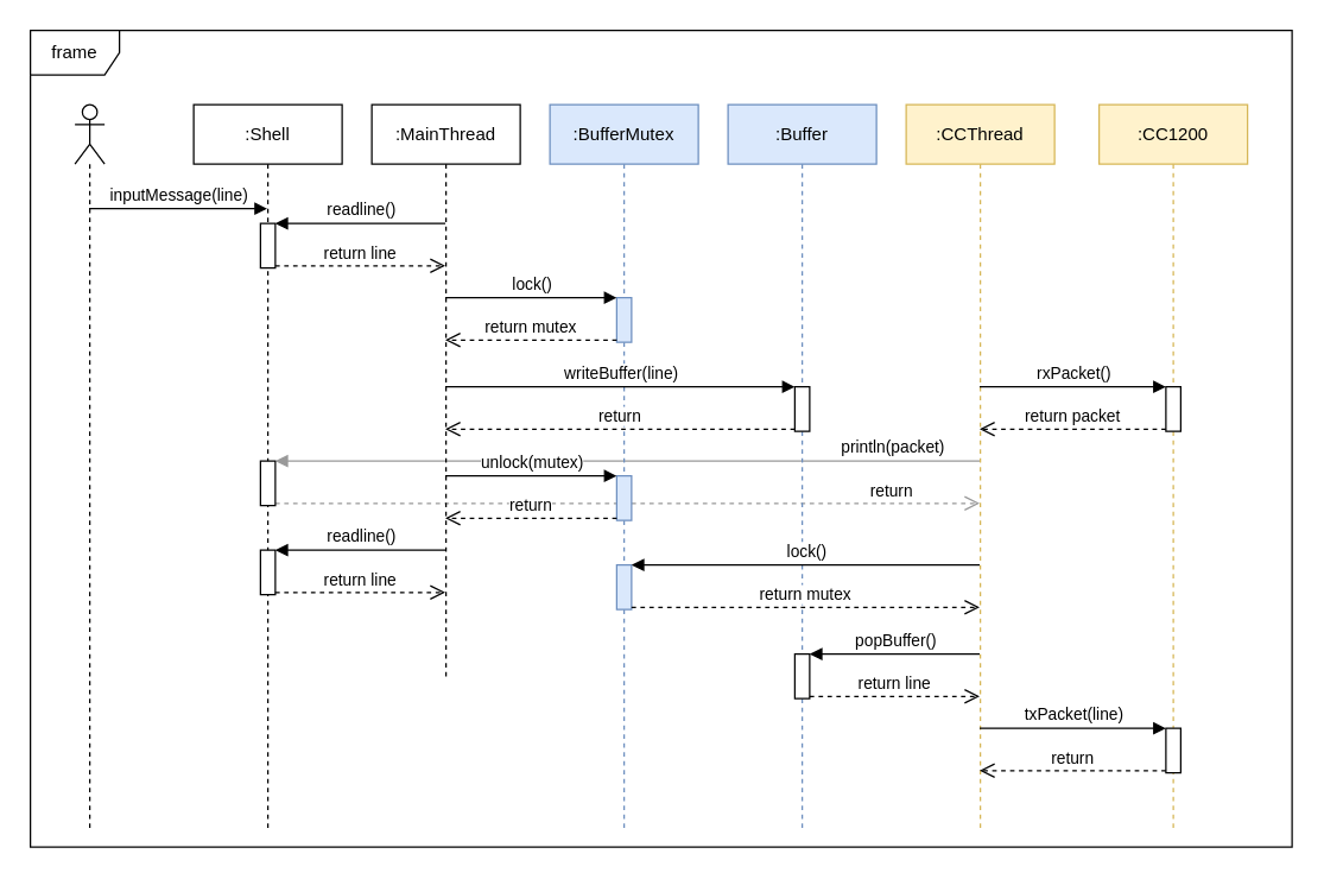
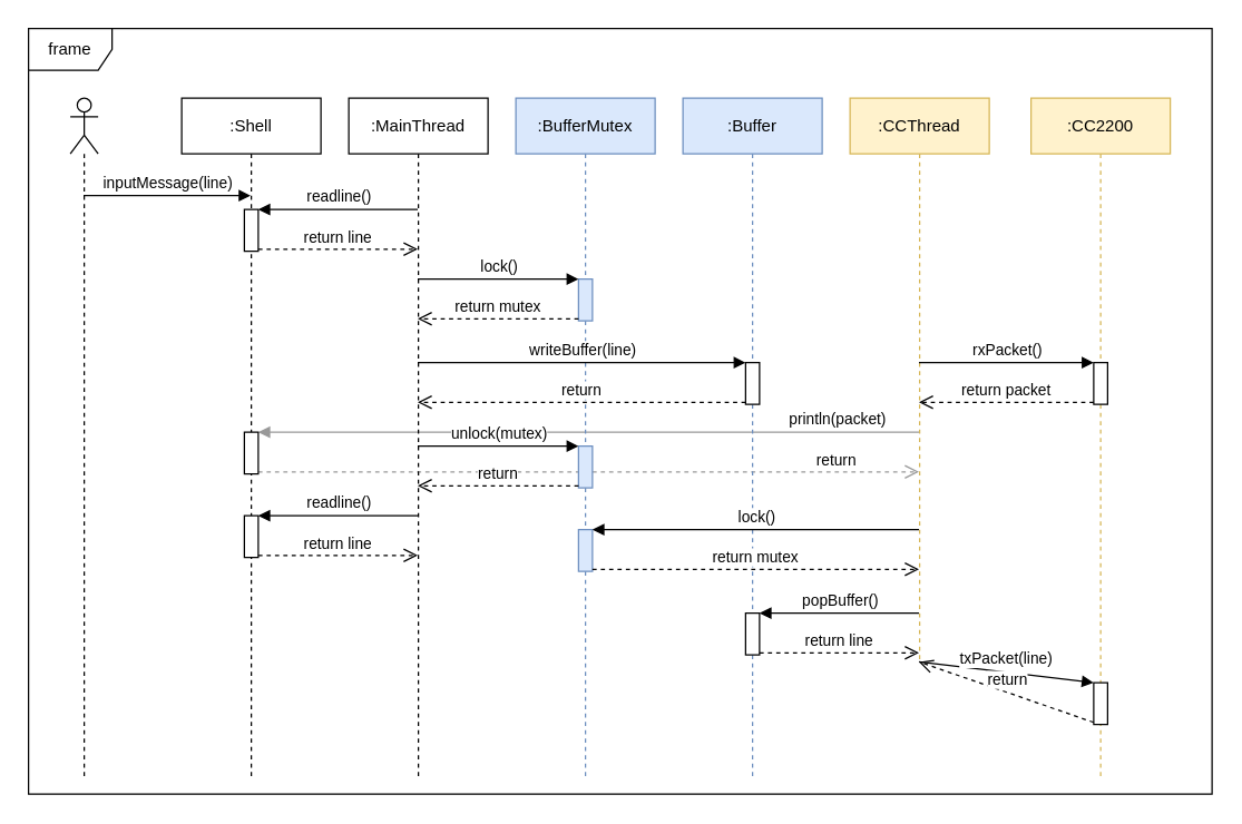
  <mxCell id="0" />
  <mxCell id="1" parent="0" />
  <mxCell id="2" value="frame" style="shape=umlFrame;whiteSpace=wrap;html=1;" vertex="1" parent="1"><mxGeometry x="20" y="20" width="850" height="550" as="geometry" /></mxCell>
  <mxCell id="3" value="println(packet)" style="html=1;verticalAlign=bottom;endArrow=block;entryX=1;entryY=0;strokeColor=#999999;" edge="1" target="34" parent="1" source="23"><mxGeometry x="-0.749" relative="1" as="geometry"><mxPoint x="660" y="185" as="sourcePoint" /><mxPoint x="1" as="offset" /></mxGeometry></mxCell>
  <mxCell id="4" value="return" style="html=1;verticalAlign=bottom;endArrow=open;dashed=1;endSize=8;exitX=1;exitY=0.95;strokeColor=#999999;" edge="1" source="34" parent="1" target="23"><mxGeometry x="0.749" relative="1" as="geometry"><mxPoint x="660" y="242" as="targetPoint" /><mxPoint as="offset" /></mxGeometry></mxCell>
  <mxCell id="5" value="" style="shape=umlLifeline;participant=umlActor;perimeter=lifelinePerimeter;whiteSpace=wrap;html=1;container=1;collapsible=0;recursiveResize=0;verticalAlign=top;spacingTop=36;outlineConnect=0;" vertex="1" parent="1"><mxGeometry x="50" y="70" width="20" height="490" as="geometry" /></mxCell>
  <mxCell id="6" value=":Shell" style="shape=umlLifeline;perimeter=lifelinePerimeter;whiteSpace=wrap;html=1;container=1;collapsible=0;recursiveResize=0;outlineConnect=0;" vertex="1" parent="1"><mxGeometry x="130" y="70" width="100" height="490" as="geometry" /></mxCell>
  <mxCell id="7" value="" style="html=1;points=[];perimeter=orthogonalPerimeter;" vertex="1" parent="6"><mxGeometry x="45" y="300" width="10" height="30" as="geometry" /></mxCell>
- <mxCell id="8" value=":MainThread" style="shape=umlLifeline;perimeter=lifelinePerimeter;whiteSpace=wrap;html=1;container=1;collapsible=0;recursiveResize=0;outlineConnect=0;" vertex="1" parent="1"><mxGeometry x="250" y="70" width="100" height="385" as="geometry" /></mxCell>
+ <mxCell id="8" value=":MainThread" style="shape=umlLifeline;perimeter=lifelinePerimeter;whiteSpace=wrap;html=1;container=1;collapsible=0;recursiveResize=0;outlineConnect=0;" vertex="1" parent="1"><mxGeometry x="250" y="70" width="100" height="490" as="geometry" /></mxCell>
  <mxCell id="9" value=":BufferMutex" style="shape=umlLifeline;perimeter=lifelinePerimeter;whiteSpace=wrap;html=1;container=1;collapsible=0;recursiveResize=0;outlineConnect=0;fillColor=#dae8fc;strokeColor=#6c8ebf;" vertex="1" parent="1"><mxGeometry x="370" y="70" width="100" height="490" as="geometry" /></mxCell>
  <mxCell id="10" value="inputMessage(line)" style="html=1;verticalAlign=bottom;endArrow=block;" edge="1" parent="1" source="5" target="6"><mxGeometry width="80" relative="1" as="geometry"><mxPoint x="230" y="240" as="sourcePoint" /><mxPoint x="310" y="240" as="targetPoint" /><Array as="points"><mxPoint x="90" y="140" /></Array></mxGeometry></mxCell>
  <mxCell id="11" value="" style="html=1;points=[];perimeter=orthogonalPerimeter;" vertex="1" parent="1"><mxGeometry x="175" y="150" width="10" height="30" as="geometry" /></mxCell>
  <mxCell id="12" value="readline()" style="html=1;verticalAlign=bottom;endArrow=block;entryX=1;entryY=0;" edge="1" target="11" parent="1" source="8"><mxGeometry relative="1" as="geometry"><mxPoint x="310" y="210" as="sourcePoint" /></mxGeometry></mxCell>
  <mxCell id="13" value="return line" style="html=1;verticalAlign=bottom;endArrow=open;dashed=1;endSize=8;exitX=1;exitY=0.95;" edge="1" source="11" parent="1" target="8"><mxGeometry relative="1" as="geometry"><mxPoint x="310" y="267" as="targetPoint" /></mxGeometry></mxCell>
  <mxCell id="14" value="" style="html=1;points=[];perimeter=orthogonalPerimeter;fillColor=#dae8fc;strokeColor=#6c8ebf;" vertex="1" parent="1"><mxGeometry x="415" y="200" width="10" height="30" as="geometry" /></mxCell>
  <mxCell id="15" value="lock()" style="html=1;verticalAlign=bottom;endArrow=block;entryX=0;entryY=0;" edge="1" target="14" parent="1" source="8"><mxGeometry relative="1" as="geometry"><mxPoint x="420" y="230" as="sourcePoint" /></mxGeometry></mxCell>
  <mxCell id="16" value="return mutex" style="html=1;verticalAlign=bottom;endArrow=open;dashed=1;endSize=8;exitX=0;exitY=0.95;" edge="1" source="14" parent="1" target="8"><mxGeometry relative="1" as="geometry"><mxPoint x="420" y="306" as="targetPoint" /></mxGeometry></mxCell>
  <mxCell id="17" value=":Buffer" style="shape=umlLifeline;perimeter=lifelinePerimeter;whiteSpace=wrap;html=1;container=1;collapsible=0;recursiveResize=0;outlineConnect=0;fillColor=#dae8fc;strokeColor=#6c8ebf;" vertex="1" parent="1"><mxGeometry x="490" y="70" width="100" height="490" as="geometry" /></mxCell>
  <mxCell id="18" value="" style="html=1;points=[];perimeter=orthogonalPerimeter;" vertex="1" parent="1"><mxGeometry x="535" y="260" width="10" height="30" as="geometry" /></mxCell>
  <mxCell id="19" value="writeBuffer(line)" style="html=1;verticalAlign=bottom;endArrow=block;entryX=0;entryY=0;" edge="1" target="18" parent="1" source="8"><mxGeometry relative="1" as="geometry"><mxPoint x="309.997" y="263" as="sourcePoint" /></mxGeometry></mxCell>
  <mxCell id="20" value="return" style="html=1;verticalAlign=bottom;endArrow=open;dashed=1;endSize=8;exitX=0;exitY=0.95;" edge="1" source="18" parent="1" target="8"><mxGeometry relative="1" as="geometry"><mxPoint x="309.997" y="339" as="targetPoint" /></mxGeometry></mxCell>
  <mxCell id="21" value="readline()" style="html=1;verticalAlign=bottom;endArrow=block;entryX=1;entryY=0;" edge="1" target="7" parent="1" source="8"><mxGeometry relative="1" as="geometry"><mxPoint x="245" y="300" as="sourcePoint" /></mxGeometry></mxCell>
  <mxCell id="22" value="return line" style="html=1;verticalAlign=bottom;endArrow=open;dashed=1;endSize=8;exitX=1;exitY=0.95;" edge="1" source="7" parent="1" target="8"><mxGeometry relative="1" as="geometry"><mxPoint x="245" y="357" as="targetPoint" /></mxGeometry></mxCell>
- <mxCell id="23" value=":CCThread" style="shape=umlLifeline;perimeter=lifelinePerimeter;whiteSpace=wrap;html=1;container=1;collapsible=0;recursiveResize=0;outlineConnect=0;fillColor=#fff2cc;strokeColor=#d6b656;" vertex="1" parent="1"><mxGeometry x="610" y="70" width="100" height="490" as="geometry" /></mxCell>
- <mxCell id="24" value=":CC1200" style="shape=umlLifeline;perimeter=lifelinePerimeter;whiteSpace=wrap;html=1;container=1;collapsible=0;recursiveResize=0;outlineConnect=0;fillColor=#fff2cc;strokeColor=#d6b656;" vertex="1" parent="1"><mxGeometry x="740" y="70" width="100" height="490" as="geometry" /></mxCell>
+ <mxCell id="23" value=":CCThread" style="shape=umlLifeline;perimeter=lifelinePerimeter;whiteSpace=wrap;html=1;container=1;collapsible=0;recursiveResize=0;outlineConnect=0;fillColor=#fff2cc;strokeColor=#d6b656;" vertex="1" parent="1"><mxGeometry x="610" y="70" width="100" height="405" as="geometry" /></mxCell>
+ <mxCell id="24" value=":CC2200" style="shape=umlLifeline;perimeter=lifelinePerimeter;whiteSpace=wrap;html=1;container=1;collapsible=0;recursiveResize=0;outlineConnect=0;fillColor=#fff2cc;strokeColor=#d6b656;" vertex="1" parent="1"><mxGeometry x="740" y="70" width="100" height="490" as="geometry" /></mxCell>
  <mxCell id="25" value="" style="html=1;points=[];perimeter=orthogonalPerimeter;fillColor=#dae8fc;strokeColor=#6c8ebf;" vertex="1" parent="1"><mxGeometry x="415" y="380" width="10" height="30" as="geometry" /></mxCell>
  <mxCell id="26" value="lock()" style="html=1;verticalAlign=bottom;endArrow=block;entryX=1;entryY=0;" edge="1" target="25" parent="1" source="23"><mxGeometry relative="1" as="geometry"><mxPoint x="485" y="290" as="sourcePoint" /></mxGeometry></mxCell>
  <mxCell id="27" value="return mutex" style="html=1;verticalAlign=bottom;endArrow=open;dashed=1;endSize=8;exitX=1;exitY=0.95;" edge="1" source="25" parent="1" target="23"><mxGeometry relative="1" as="geometry"><mxPoint x="485" y="347" as="targetPoint" /></mxGeometry></mxCell>
  <mxCell id="28" value="" style="html=1;points=[];perimeter=orthogonalPerimeter;fillColor=#dae8fc;strokeColor=#6c8ebf;" vertex="1" parent="1"><mxGeometry x="415" y="320" width="10" height="30" as="geometry" /></mxCell>
  <mxCell id="29" value="unlock(mutex)" style="html=1;verticalAlign=bottom;endArrow=block;entryX=0;entryY=0;" edge="1" target="28" parent="1" source="8"><mxGeometry relative="1" as="geometry"><mxPoint x="360" y="280" as="sourcePoint" /></mxGeometry></mxCell>
  <mxCell id="30" value="return" style="html=1;verticalAlign=bottom;endArrow=open;dashed=1;endSize=8;exitX=0;exitY=0.95;" edge="1" source="28" parent="1" target="8"><mxGeometry relative="1" as="geometry"><mxPoint x="360" y="356" as="targetPoint" /></mxGeometry></mxCell>
  <mxCell id="31" value="" style="html=1;points=[];perimeter=orthogonalPerimeter;" vertex="1" parent="1"><mxGeometry x="785" y="260" width="10" height="30" as="geometry" /></mxCell>
  <mxCell id="32" value="rxPacket()" style="html=1;verticalAlign=bottom;endArrow=block;entryX=0;entryY=0;" edge="1" target="31" parent="1" source="23"><mxGeometry relative="1" as="geometry"><mxPoint x="650" y="210" as="sourcePoint" /></mxGeometry></mxCell>
  <mxCell id="33" value="return packet" style="html=1;verticalAlign=bottom;endArrow=open;dashed=1;endSize=8;exitX=0;exitY=0.95;" edge="1" source="31" parent="1" target="23"><mxGeometry relative="1" as="geometry"><mxPoint x="650" y="286" as="targetPoint" /></mxGeometry></mxCell>
  <mxCell id="34" value="" style="html=1;points=[];perimeter=orthogonalPerimeter;" vertex="1" parent="1"><mxGeometry x="175" y="310" width="10" height="30" as="geometry" /></mxCell>
  <mxCell id="35" value="" style="html=1;points=[];perimeter=orthogonalPerimeter;" vertex="1" parent="1"><mxGeometry x="535" y="440" width="10" height="30" as="geometry" /></mxCell>
  <mxCell id="36" value="popBuffer()" style="html=1;verticalAlign=bottom;endArrow=block;entryX=1;entryY=0;" edge="1" target="35" parent="1" source="23"><mxGeometry relative="1" as="geometry"><mxPoint x="605" y="430" as="sourcePoint" /></mxGeometry></mxCell>
  <mxCell id="37" value="return line" style="html=1;verticalAlign=bottom;endArrow=open;dashed=1;endSize=8;exitX=1;exitY=0.95;" edge="1" source="35" parent="1" target="23"><mxGeometry relative="1" as="geometry"><mxPoint x="605" y="487" as="targetPoint" /></mxGeometry></mxCell>
  <mxCell id="38" value="" style="html=1;points=[];perimeter=orthogonalPerimeter;" vertex="1" parent="1"><mxGeometry x="785" y="490" width="10" height="30" as="geometry" /></mxCell>
  <mxCell id="39" value="txPacket(line)" style="html=1;verticalAlign=bottom;endArrow=block;entryX=0;entryY=0;" edge="1" target="38" parent="1" source="23"><mxGeometry relative="1" as="geometry"><mxPoint x="690" y="480" as="sourcePoint" /></mxGeometry></mxCell>
  <mxCell id="40" value="return" style="html=1;verticalAlign=bottom;endArrow=open;dashed=1;endSize=8;exitX=0;exitY=0.95;" edge="1" source="38" parent="1" target="23"><mxGeometry relative="1" as="geometry"><mxPoint x="690" y="556" as="targetPoint" /></mxGeometry></mxCell>
